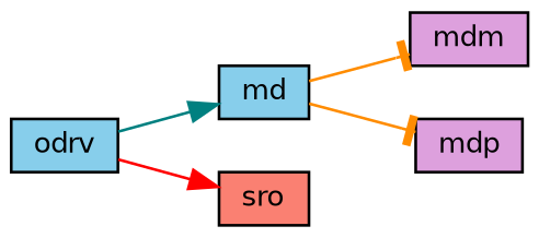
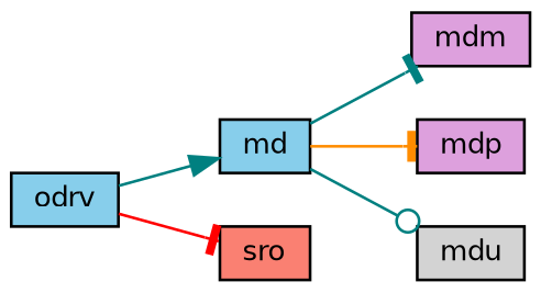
  digraph {
    rankdir=LR
    node [color=black fillcolor=skyblue fontname=Helvetica fontsize=10 shape=record style=filled]
    edge [arrowhead=normal color=teal fontname=Helvetica fontsize=10 labelfontname=Helvetica labelfontsize=10 style=solid]
    n1 [fontcolor=black height=0.2 label=odrv width=0.4]
    n2 [height=0.2 label=md width=0.4]
    n3 [fillcolor=salmon height=0.2 label=sro width=0.4]
    n4 [fillcolor=plum height=0.2 label=mdm width=0.4]
    n5 [fillcolor=plum height=0.2 label=mdp width=0.4]
+   n6 [fillcolor=lightgrey height=0.2 label=mdu width=0.4]
    n1 -> n2
-   n1 -> n3 [color=red]
-   n2 -> n4 [arrowhead=tee color=darkorange]
+   n1 -> n3 [arrowhead=tee color=red]
+   n2 -> n4 [arrowhead=tee]
    n2 -> n5 [arrowhead=tee color=darkorange]
+   n2 -> n6 [arrowhead=odot]
  }
